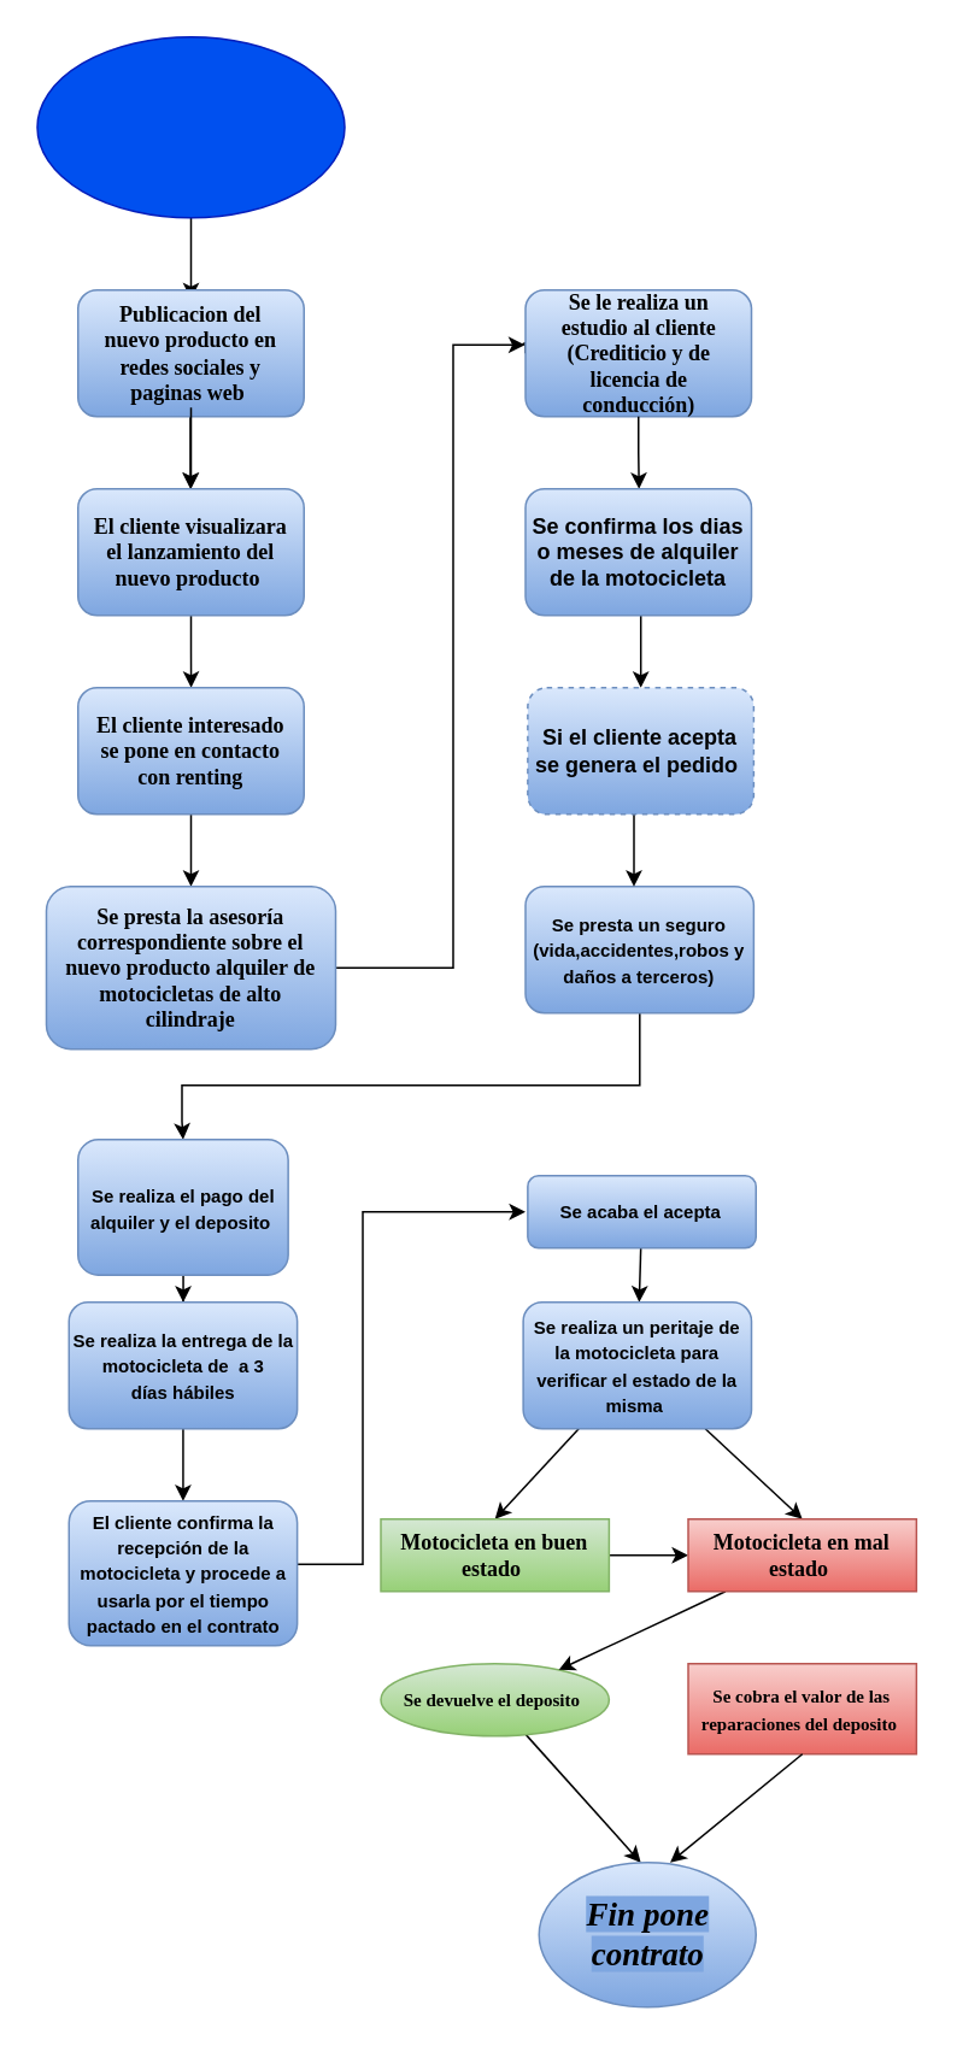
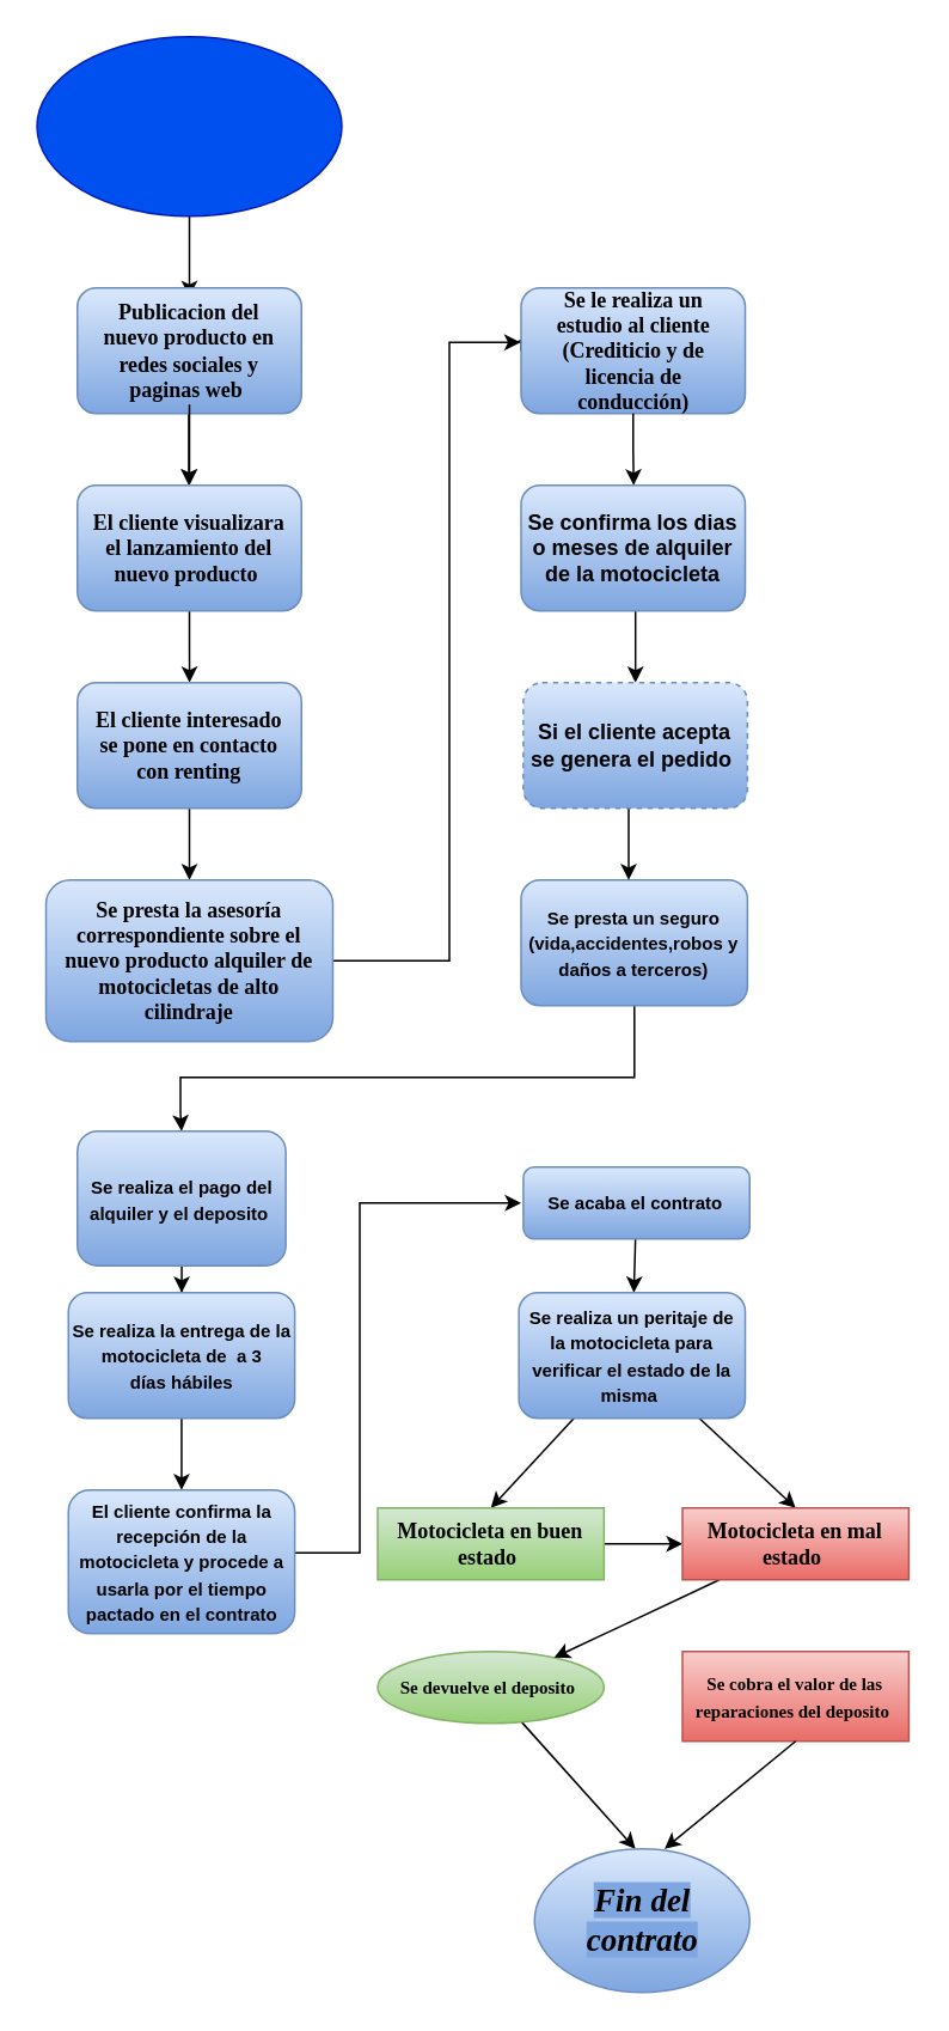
  <mxCell id="0" />
  <mxCell id="1" parent="0" />
  <mxCell id="2" value="" style="edgeStyle=orthogonalEdgeStyle;rounded=0;orthogonalLoop=1;jettySize=auto;html=1;" parent="1" source="3" target="7" edge="1"><mxGeometry relative="1" as="geometry" /></mxCell>
  <mxCell id="3" value="" style="ellipse;whiteSpace=wrap;html=1;fillColor=#0050ef;strokeColor=#001DBC;fontColor=#ffffff;" parent="1" vertex="1"><mxGeometry x="20" y="20" width="170" height="100" as="geometry" /></mxCell>
  <mxCell id="4" value="" style="endArrow=classic;html=1;rounded=0;" parent="1" edge="1"><mxGeometry width="50" height="50" relative="1" as="geometry"><mxPoint x="104.66" y="230" as="sourcePoint" /><mxPoint x="104.66" y="270" as="targetPoint" /></mxGeometry></mxCell>
  <mxCell id="5" value="" style="rounded=1;whiteSpace=wrap;html=1;fillColor=#dae8fc;gradientColor=#7ea6e0;strokeColor=#6c8ebf;" parent="1" vertex="1"><mxGeometry x="42.5" y="160" width="125" height="70" as="geometry" /></mxCell>
  <mxCell id="6" value="" style="edgeStyle=orthogonalEdgeStyle;rounded=0;orthogonalLoop=1;jettySize=auto;html=1;" parent="1" source="7" target="9" edge="1"><mxGeometry relative="1" as="geometry" /></mxCell>
  <mxCell id="7" value="&lt;font face=&quot;Times New Roman&quot;&gt;&lt;b&gt;Publicacion del nuevo producto en redes sociales y paginas web&amp;nbsp;&lt;/b&gt;&lt;/font&gt;" style="text;html=1;align=center;verticalAlign=middle;whiteSpace=wrap;rounded=0;fontFamily=Helvetica;" parent="1" vertex="1"><mxGeometry x="50" y="165" width="110" height="60" as="geometry" /></mxCell>
  <mxCell id="8" style="edgeStyle=orthogonalEdgeStyle;rounded=0;orthogonalLoop=1;jettySize=auto;html=1;exitX=0.5;exitY=1;exitDx=0;exitDy=0;" parent="1" source="9" edge="1"><mxGeometry relative="1" as="geometry"><mxPoint x="105.069" y="380" as="targetPoint" /></mxGeometry></mxCell>
  <mxCell id="9" value="" style="rounded=1;whiteSpace=wrap;html=1;fillColor=#dae8fc;gradientColor=#7ea6e0;strokeColor=#6c8ebf;" parent="1" vertex="1"><mxGeometry x="42.5" y="270" width="125" height="70" as="geometry" /></mxCell>
  <mxCell id="10" value="&lt;b style=&quot;&quot;&gt;&lt;font face=&quot;Times New Roman&quot;&gt;El cliente visualizara el lanzamiento del nuevo producto&amp;nbsp;&lt;/font&gt;&lt;/b&gt;" style="text;html=1;strokeColor=none;fillColor=none;align=center;verticalAlign=middle;whiteSpace=wrap;rounded=0;" parent="1" vertex="1"><mxGeometry x="50" y="270" width="110" height="70" as="geometry" /></mxCell>
  <mxCell id="11" style="edgeStyle=orthogonalEdgeStyle;rounded=0;orthogonalLoop=1;jettySize=auto;html=1;exitX=0.5;exitY=1;exitDx=0;exitDy=0;" parent="1" source="12" edge="1"><mxGeometry relative="1" as="geometry"><mxPoint x="105" y="490" as="targetPoint" /><Array as="points"><mxPoint x="105" y="475" /></Array></mxGeometry></mxCell>
  <mxCell id="12" value="" style="rounded=1;whiteSpace=wrap;html=1;fillColor=#dae8fc;gradientColor=#7ea6e0;strokeColor=#6c8ebf;" parent="1" vertex="1"><mxGeometry x="42.5" y="380" width="125" height="70" as="geometry" /></mxCell>
  <mxCell id="13" style="edgeStyle=orthogonalEdgeStyle;rounded=0;orthogonalLoop=1;jettySize=auto;html=1;exitX=1;exitY=0.5;exitDx=0;exitDy=0;entryX=-0.003;entryY=0.433;entryDx=0;entryDy=0;entryPerimeter=0;" parent="1" source="14" target="18" edge="1"><mxGeometry relative="1" as="geometry"><mxPoint x="250" y="190" as="targetPoint" /><Array as="points"><mxPoint x="250" y="535" /><mxPoint x="250" y="190" /></Array></mxGeometry></mxCell>
  <mxCell id="14" value="" style="rounded=1;whiteSpace=wrap;html=1;fillColor=#dae8fc;gradientColor=#7ea6e0;strokeColor=#6c8ebf;" parent="1" vertex="1"><mxGeometry x="25" y="490" width="160" height="90" as="geometry" /></mxCell>
  <mxCell id="15" value="&lt;font face=&quot;Times New Roman&quot;&gt;&lt;b&gt;El cliente interesado se pone en contacto con renting&lt;/b&gt;&lt;/font&gt;" style="text;html=1;strokeColor=none;fillColor=none;align=center;verticalAlign=middle;whiteSpace=wrap;rounded=0;" parent="1" vertex="1"><mxGeometry x="50" y="380" width="110" height="70" as="geometry" /></mxCell>
  <mxCell id="16" value="Se presta la asesoría correspondiente sobre el nuevo producto alquiler de motocicletas de alto cilindraje" style="text;html=1;strokeColor=none;fillColor=none;align=center;verticalAlign=middle;whiteSpace=wrap;rounded=0;fontStyle=1;fontFamily=Times New Roman;" parent="1" vertex="1"><mxGeometry x="30" y="490" width="150" height="90" as="geometry" /></mxCell>
  <mxCell id="17" style="edgeStyle=orthogonalEdgeStyle;rounded=0;orthogonalLoop=1;jettySize=auto;html=1;exitX=0;exitY=0.5;exitDx=0;exitDy=0;entryX=-0.019;entryY=0.425;entryDx=0;entryDy=0;entryPerimeter=0;" parent="1" source="18" target="18" edge="1"><mxGeometry relative="1" as="geometry"><mxPoint x="250" y="190" as="targetPoint" /><Array as="points"><mxPoint x="290" y="190" /></Array></mxGeometry></mxCell>
  <mxCell id="18" value="" style="rounded=1;whiteSpace=wrap;html=1;fillColor=#dae8fc;gradientColor=#7ea6e0;strokeColor=#6c8ebf;" parent="1" vertex="1"><mxGeometry x="290" y="160" width="125" height="70" as="geometry" /></mxCell>
  <mxCell id="19" value="" style="edgeStyle=orthogonalEdgeStyle;rounded=0;orthogonalLoop=1;jettySize=auto;html=1;" parent="1" source="20" target="27" edge="1"><mxGeometry relative="1" as="geometry" /></mxCell>
  <mxCell id="20" value="Text" style="text;html=1;strokeColor=none;fillColor=none;align=center;verticalAlign=middle;whiteSpace=wrap;rounded=0;" parent="1" vertex="1"><mxGeometry x="297.5" y="270" width="112.5" height="70" as="geometry" /></mxCell>
  <mxCell id="21" style="edgeStyle=orthogonalEdgeStyle;rounded=0;orthogonalLoop=1;jettySize=auto;html=1;exitX=0.5;exitY=1;exitDx=0;exitDy=0;" parent="1" source="22" edge="1"><mxGeometry relative="1" as="geometry"><mxPoint x="352.815" y="270" as="targetPoint" /></mxGeometry></mxCell>
  <mxCell id="22" value="Se le realiza un estudio al cliente (Crediticio y de licencia de conducción)" style="text;strokeColor=none;fillColor=none;align=center;verticalAlign=middle;rounded=0;labelBackgroundColor=none;labelBorderColor=none;whiteSpace=wrap;html=1;fontStyle=1;fontFamily=Times New Roman;" parent="1" vertex="1"><mxGeometry x="297.5" y="160" width="110" height="70" as="geometry" /></mxCell>
  <mxCell id="23" value="&lt;b&gt;Se confirma los dias o meses de alquiler de la motocicleta&lt;/b&gt;" style="rounded=1;whiteSpace=wrap;html=1;fillColor=#dae8fc;gradientColor=#7ea6e0;strokeColor=#6c8ebf;" parent="1" vertex="1"><mxGeometry x="290" y="270" width="125" height="70" as="geometry" /></mxCell>
  <mxCell id="24" style="edgeStyle=orthogonalEdgeStyle;rounded=0;orthogonalLoop=1;jettySize=auto;html=1;entryX=0.5;entryY=0;entryDx=0;entryDy=0;" parent="1" source="25" target="29" edge="1"><mxGeometry relative="1" as="geometry"><Array as="points"><mxPoint x="353" y="600" /><mxPoint x="100" y="600" /><mxPoint x="100" y="620" /></Array></mxGeometry></mxCell>
  <mxCell id="25" value="&lt;b&gt;&lt;font style=&quot;font-size: 10px;&quot;&gt;Se presta un seguro (vida,accidentes,robos y daños a terceros)&lt;/font&gt;&lt;/b&gt;" style="rounded=1;whiteSpace=wrap;html=1;fillColor=#dae8fc;gradientColor=#7ea6e0;strokeColor=#6c8ebf;" parent="1" vertex="1"><mxGeometry x="290" y="490" width="126.25" height="70" as="geometry" /></mxCell>
  <mxCell id="26" value="" style="edgeStyle=orthogonalEdgeStyle;rounded=0;orthogonalLoop=1;jettySize=auto;html=1;" parent="1" source="27" target="25" edge="1"><mxGeometry relative="1" as="geometry"><Array as="points"><mxPoint x="350" y="460" /><mxPoint x="350" y="460" /></Array></mxGeometry></mxCell>
  <mxCell id="27" value="&lt;b&gt;Si el cliente acepta se genera el pedido&amp;nbsp;&lt;/b&gt;" style="rounded=1;whiteSpace=wrap;html=1;fillColor=#dae8fc;gradientColor=#7ea6e0;strokeColor=#6c8ebf;dashed=1;" parent="1" vertex="1"><mxGeometry x="291.25" y="380" width="125" height="70" as="geometry" /></mxCell>
  <mxCell id="28" value="" style="edgeStyle=orthogonalEdgeStyle;rounded=0;orthogonalLoop=1;jettySize=auto;html=1;" parent="1" source="29" target="31" edge="1"><mxGeometry relative="1" as="geometry" /></mxCell>
  <mxCell id="29" value="&lt;b&gt;&lt;font style=&quot;font-size: 10px;&quot;&gt;Se realiza el pago del alquiler y el deposito&amp;nbsp;&lt;/font&gt;&lt;/b&gt;" style="rounded=1;whiteSpace=wrap;html=1;fillColor=#dae8fc;gradientColor=#7ea6e0;strokeColor=#6c8ebf;" parent="1" vertex="1"><mxGeometry x="42.5" y="630" width="116.25" height="75" as="geometry" /></mxCell>
  <mxCell id="30" value="" style="edgeStyle=orthogonalEdgeStyle;rounded=0;orthogonalLoop=1;jettySize=auto;html=1;" parent="1" source="31" target="33" edge="1"><mxGeometry relative="1" as="geometry" /></mxCell>
  <mxCell id="31" value="&lt;font style=&quot;&quot;&gt;&lt;span style=&quot;font-size: 10px;&quot;&gt;&lt;b&gt;Se realiza la entrega de la motocicleta de&amp;nbsp; a 3 días&amp;nbsp;&lt;/b&gt;&lt;/span&gt;&lt;/font&gt;&lt;span style=&quot;font-size: 10px;&quot;&gt;&lt;b&gt;hábiles&lt;/b&gt;&lt;/span&gt;" style="rounded=1;whiteSpace=wrap;html=1;fillColor=#dae8fc;gradientColor=#7ea6e0;strokeColor=#6c8ebf;" parent="1" vertex="1"><mxGeometry x="37.5" y="720" width="126.25" height="70" as="geometry" /></mxCell>
  <mxCell id="32" style="edgeStyle=orthogonalEdgeStyle;rounded=0;orthogonalLoop=1;jettySize=auto;html=1;" parent="1" source="33" edge="1"><mxGeometry relative="1" as="geometry"><mxPoint x="290" y="670" as="targetPoint" /><Array as="points"><mxPoint x="200" y="865" /><mxPoint x="200" y="670" /></Array></mxGeometry></mxCell>
  <mxCell id="33" value="&lt;font style=&quot;&quot;&gt;&lt;span style=&quot;font-size: 10px;&quot;&gt;&lt;b&gt;El cliente confirma la recepción&amp;nbsp;de la motocicleta y procede a usarla por el tiempo pactado en el contrato&lt;/b&gt;&lt;/span&gt;&lt;/font&gt;" style="rounded=1;whiteSpace=wrap;html=1;fillColor=#dae8fc;gradientColor=#7ea6e0;strokeColor=#6c8ebf;" parent="1" vertex="1"><mxGeometry x="37.5" y="830" width="126.25" height="80" as="geometry" /></mxCell>
  <mxCell id="34" value="" style="edgeStyle=none;rounded=0;orthogonalLoop=1;jettySize=auto;html=1;" parent="1" source="35" target="38" edge="1"><mxGeometry relative="1" as="geometry" /></mxCell>
- <mxCell id="35" value="&lt;b&gt;&lt;font style=&quot;font-size: 10px;&quot;&gt;Se acaba el acepta&lt;/font&gt;&lt;/b&gt;" style="rounded=1;whiteSpace=wrap;html=1;fillColor=#dae8fc;gradientColor=#7ea6e0;strokeColor=#6c8ebf;" parent="1" vertex="1"><mxGeometry x="291.25" y="650" width="126.25" height="40" as="geometry" /></mxCell>
+ <mxCell id="35" value="&lt;b&gt;&lt;font style=&quot;font-size: 10px;&quot;&gt;Se acaba el contrato&lt;/font&gt;&lt;/b&gt;" style="rounded=1;whiteSpace=wrap;html=1;fillColor=#dae8fc;gradientColor=#7ea6e0;strokeColor=#6c8ebf;" parent="1" vertex="1"><mxGeometry x="291.25" y="650" width="126.25" height="40" as="geometry" /></mxCell>
  <mxCell id="36" style="edgeStyle=none;rounded=0;orthogonalLoop=1;jettySize=auto;html=1;entryX=0.5;entryY=0;entryDx=0;entryDy=0;" parent="1" source="38" target="40" edge="1"><mxGeometry relative="1" as="geometry" /></mxCell>
  <mxCell id="37" style="edgeStyle=none;rounded=0;orthogonalLoop=1;jettySize=auto;html=1;entryX=0.5;entryY=0;entryDx=0;entryDy=0;" parent="1" source="38" target="44" edge="1"><mxGeometry relative="1" as="geometry" /></mxCell>
  <mxCell id="38" value="&lt;b&gt;&lt;font style=&quot;font-size: 10px;&quot;&gt;Se realiza un peritaje de la motocicleta para verificar el estado de la misma&amp;nbsp;&lt;/font&gt;&lt;/b&gt;" style="rounded=1;whiteSpace=wrap;html=1;fillColor=#dae8fc;gradientColor=#7ea6e0;strokeColor=#6c8ebf;" parent="1" vertex="1"><mxGeometry x="288.75" y="720" width="126.25" height="70" as="geometry" /></mxCell>
  <mxCell id="39" style="edgeStyle=none;rounded=0;orthogonalLoop=1;jettySize=auto;html=1;" parent="1" source="40" target="44" edge="1"><mxGeometry relative="1" as="geometry" /></mxCell>
  <mxCell id="40" value="&lt;font face=&quot;Times New Roman&quot;&gt;&lt;b&gt;Motocicleta en buen estado&amp;nbsp;&lt;/b&gt;&lt;/font&gt;" style="whiteSpace=wrap;html=1;fillColor=#d5e8d4;gradientColor=#97d077;strokeColor=#82b366;rounded=0;" parent="1" vertex="1"><mxGeometry x="210" y="840" width="126.25" height="40" as="geometry" /></mxCell>
  <mxCell id="41" style="edgeStyle=none;rounded=0;orthogonalLoop=1;jettySize=auto;html=1;entryX=0.5;entryY=0;entryDx=0;entryDy=0;" parent="1" source="42" edge="1"><mxGeometry relative="1" as="geometry"><mxPoint x="353.755" y="1030" as="targetPoint" /></mxGeometry></mxCell>
  <mxCell id="42" value="&lt;span style=&quot;font-size: 10px;&quot;&gt;&lt;b&gt;&lt;font face=&quot;Times New Roman&quot;&gt;Se devuelve el deposito&amp;nbsp;&lt;/font&gt;&lt;/b&gt;&lt;/span&gt;" style="ellipse;whiteSpace=wrap;html=1;fillColor=#d5e8d4;gradientColor=#97d077;strokeColor=#82b366;" parent="1" vertex="1"><mxGeometry x="210" y="920" width="126.25" height="40" as="geometry" /></mxCell>
  <mxCell id="43" style="edgeStyle=none;rounded=0;orthogonalLoop=1;jettySize=auto;html=1;" parent="1" source="44" target="42" edge="1"><mxGeometry relative="1" as="geometry" /></mxCell>
  <mxCell id="44" value="&lt;font face=&quot;Times New Roman&quot;&gt;&lt;b&gt;Motocicleta en mal estado&amp;nbsp;&lt;/b&gt;&lt;/font&gt;" style="whiteSpace=wrap;html=1;fillColor=#f8cecc;gradientColor=#ea6b66;strokeColor=#b85450;rounded=0;" parent="1" vertex="1"><mxGeometry x="380" y="840" width="126.25" height="40" as="geometry" /></mxCell>
  <mxCell id="45" style="edgeStyle=none;rounded=0;orthogonalLoop=1;jettySize=auto;html=1;exitX=0.5;exitY=1;exitDx=0;exitDy=0;" parent="1" source="40" target="40" edge="1"><mxGeometry relative="1" as="geometry" /></mxCell>
  <mxCell id="46" value="&lt;span style=&quot;font-size: 10px;&quot;&gt;&lt;b&gt;&lt;font face=&quot;Times New Roman&quot;&gt;Se cobra el valor de las reparaciones del deposito&amp;nbsp;&lt;/font&gt;&lt;/b&gt;&lt;/span&gt;" style="whiteSpace=wrap;html=1;fillColor=#f8cecc;gradientColor=#ea6b66;strokeColor=#b85450;rounded=0;" parent="1" vertex="1"><mxGeometry x="380" y="920" width="126.25" height="50" as="geometry" /></mxCell>
  <mxCell id="47" style="edgeStyle=none;rounded=0;orthogonalLoop=1;jettySize=auto;html=1;entryX=0.598;entryY=-0.025;entryDx=0;entryDy=0;entryPerimeter=0;exitX=0.5;exitY=1;exitDx=0;exitDy=0;" parent="1" source="46" edge="1"><mxGeometry relative="1" as="geometry"><mxPoint x="429.692" y="961" as="sourcePoint" /><mxPoint x="369.998" y="1030" as="targetPoint" /></mxGeometry></mxCell>
  <mxCell id="48" value="" style="ellipse;whiteSpace=wrap;html=1;fillColor=#dae8fc;gradientColor=#7ea6e0;strokeColor=#6c8ebf;" parent="1" vertex="1"><mxGeometry x="297.5" y="1030" width="120" height="80" as="geometry" /></mxCell>
- <mxCell id="49" value="&lt;h2&gt;&lt;font face=&quot;Georgia&quot;&gt;&lt;i style=&quot;background-color: rgb(126, 166, 224);&quot;&gt;Fin pone contrato&lt;/i&gt;&lt;/font&gt;&lt;/h2&gt;" style="text;html=1;strokeColor=none;fillColor=none;align=center;verticalAlign=middle;whiteSpace=wrap;rounded=0;" parent="1" vertex="1"><mxGeometry x="317.5" y="1040" width="80" height="60" as="geometry" /></mxCell>
+ <mxCell id="49" value="&lt;h2&gt;&lt;font face=&quot;Georgia&quot;&gt;&lt;i style=&quot;background-color: rgb(126, 166, 224);&quot;&gt;Fin del contrato&lt;/i&gt;&lt;/font&gt;&lt;/h2&gt;" style="text;html=1;strokeColor=none;fillColor=none;align=center;verticalAlign=middle;whiteSpace=wrap;rounded=0;" parent="1" vertex="1"><mxGeometry x="317.5" y="1040" width="80" height="60" as="geometry" /></mxCell>
